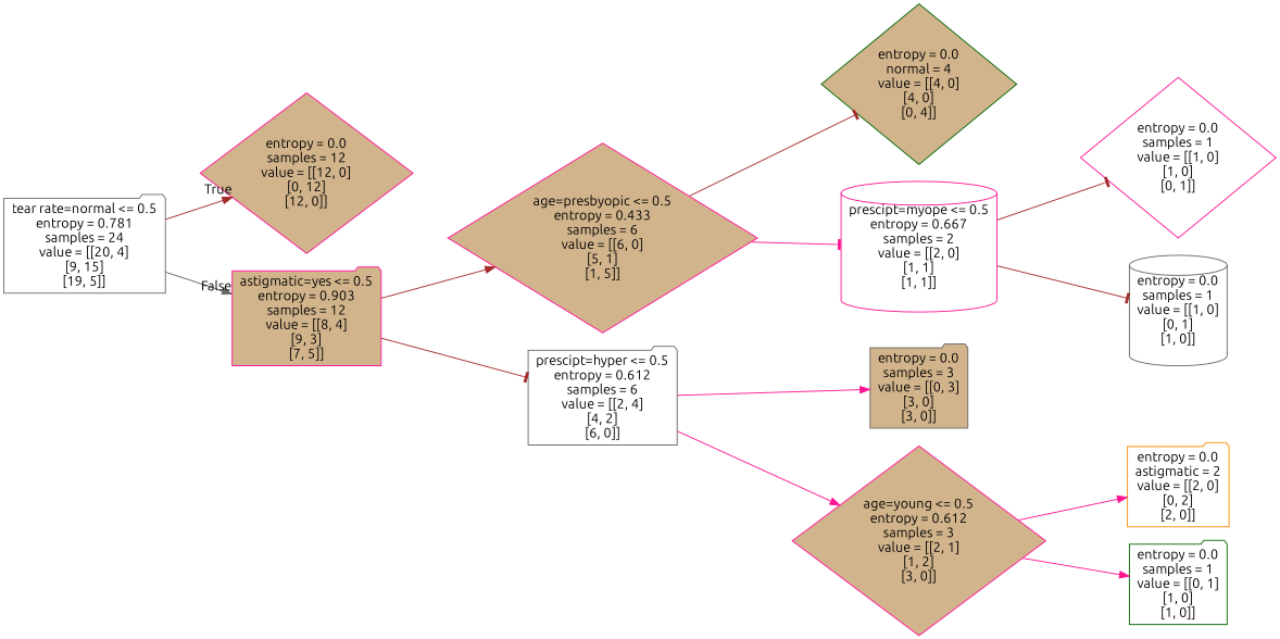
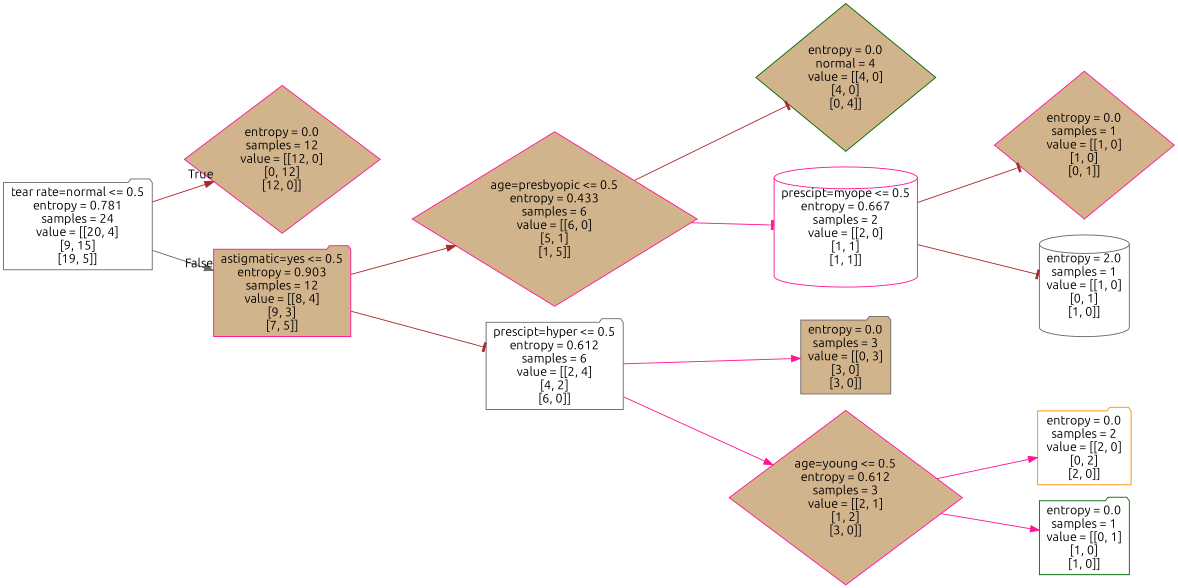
  digraph {
    fontname=Ubuntu
    rankdir=LR
    node [color=deeppink fillcolor=white fontname=Ubuntu shape=folder style=filled]
    edge [arrowhead=normal color=brown fontname=Ubuntu]
    n1 [color=gray40 label="tear rate=normal <= 0.5\nentropy = 0.781\nsamples = 24\nvalue = [[20, 4]\n[9, 15]\n[19, 5]]"]
    n2 [fillcolor=tan label="entropy = 0.0\nsamples = 12\nvalue = [[12, 0]\n[0, 12]\n[12, 0]]" shape=diamond]
    n3 [fillcolor=tan label="astigmatic=yes <= 0.5\nentropy = 0.903\nsamples = 12\nvalue = [[8, 4]\n[9, 3]\n[7, 5]]"]
    n4 [fillcolor=tan label="age=presbyopic <= 0.5\nentropy = 0.433\nsamples = 6\nvalue = [[6, 0]\n[5, 1]\n[1, 5]]" shape=diamond]
    n5 [color=gray40 label="prescipt=hyper <= 0.5\nentropy = 0.612\nsamples = 6\nvalue = [[2, 4]\n[4, 2]\n[6, 0]]"]
    n6 [color=darkgreen fillcolor=tan label="entropy = 0.0\nnormal = 4\nvalue = [[4, 0]\n[4, 0]\n[0, 4]]" shape=diamond]
    n7 [label="prescipt=myope <= 0.5\nentropy = 0.667\nsamples = 2\nvalue = [[2, 0]\n[1, 1]\n[1, 1]]" shape=cylinder]
    n8 [color=gray40 fillcolor=tan label="entropy = 0.0\nsamples = 3\nvalue = [[0, 3]\n[3, 0]\n[3, 0]]"]
    n9 [fillcolor=tan label="age=young <= 0.5\nentropy = 0.612\nsamples = 3\nvalue = [[2, 1]\n[1, 2]\n[3, 0]]" shape=diamond]
-   n10 [label="entropy = 0.0\nsamples = 1\nvalue = [[1, 0]\n[1, 0]\n[0, 1]]" shape=diamond]
-   n11 [color=gray40 label="entropy = 0.0\nsamples = 1\nvalue = [[1, 0]\n[0, 1]\n[1, 0]]" shape=cylinder]
-   n12 [color=darkorange label="entropy = 0.0\nastigmatic = 2\nvalue = [[2, 0]\n[0, 2]\n[2, 0]]"]
+   n10 [fillcolor=tan label="entropy = 0.0\nsamples = 1\nvalue = [[1, 0]\n[1, 0]\n[0, 1]]" shape=diamond]
+   n11 [color=gray40 label="entropy = 2.0\nsamples = 1\nvalue = [[1, 0]\n[0, 1]\n[1, 0]]" shape=cylinder]
+   n12 [color=darkorange label="entropy = 0.0\nsamples = 2\nvalue = [[2, 0]\n[0, 2]\n[2, 0]]"]
    n13 [color=darkgreen label="entropy = 0.0\nsamples = 1\nvalue = [[0, 1]\n[1, 0]\n[1, 0]]"]
    n1 -> n2 [headlabel=True labelangle=45 labeldistance=2.5]
    n1 -> n3 [color=gray40 headlabel=False labelangle=-45 labeldistance=2.5]
    n3 -> n4
    n3 -> n5 [arrowhead=tee]
    n4 -> n6 [arrowhead=tee]
    n4 -> n7 [arrowhead=tee color=deeppink]
    n5 -> n8 [color=deeppink]
    n5 -> n9 [color=deeppink]
    n7 -> n10 [arrowhead=tee]
    n7 -> n11 [arrowhead=tee]
    n9 -> n12 [color=deeppink]
    n9 -> n13 [color=deeppink]
  }
